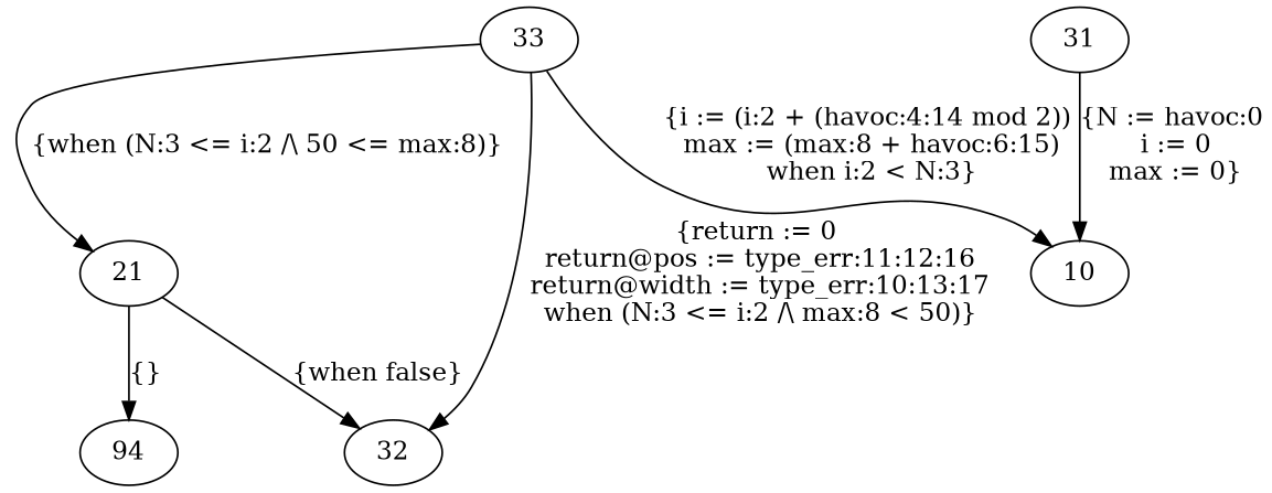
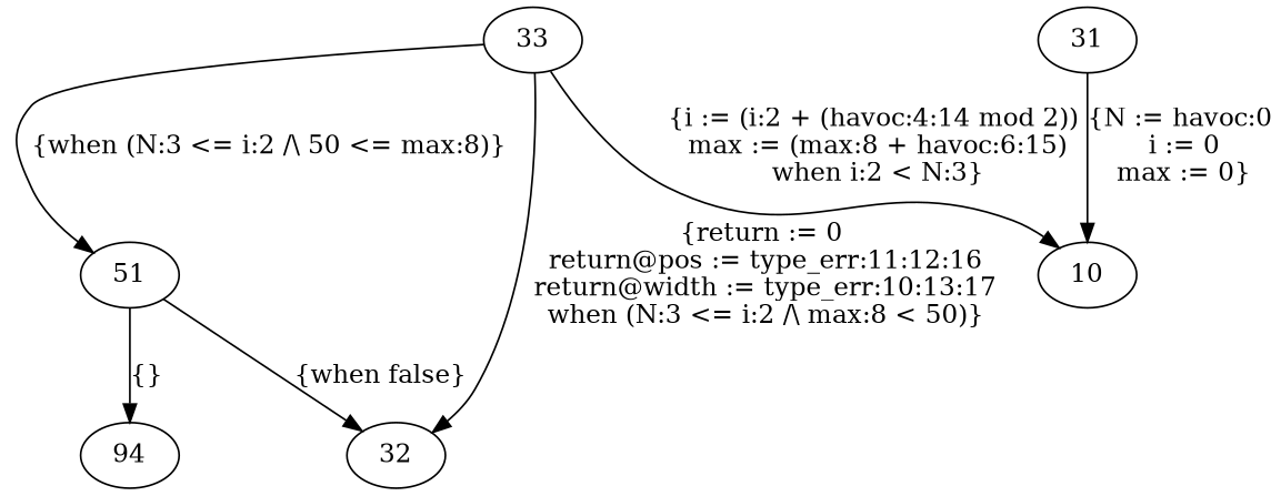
  digraph {
    33
    10
-   21
+   21 [label=51]
    32
    n5 [label=94]
    31
    33 -> 10 [label="{i := (i:2 + (havoc:4:14 mod 2))\n max := (max:8 + havoc:6:15)\n when i:2 < N:3}"]
    33 -> 21 [label="{when (N:3 <= i:2 /\\ 50 <= max:8)}"]
    33 -> 32 [label="{return := 0\n return@pos := type_err:11:12:16\n return@width := type_err:10:13:17\n when (N:3 <= i:2 /\\ max:8 < 50)}"]
    21 -> 32 [label="{when false}"]
    21 -> n5 [label="{}"]
    31 -> 10 [label="{N := havoc:0\n i := 0\n max := 0}"]
  }
